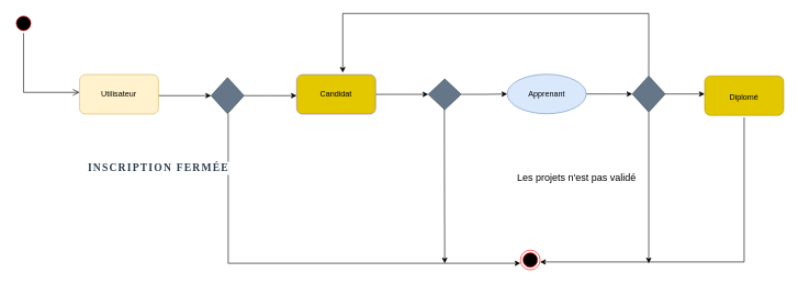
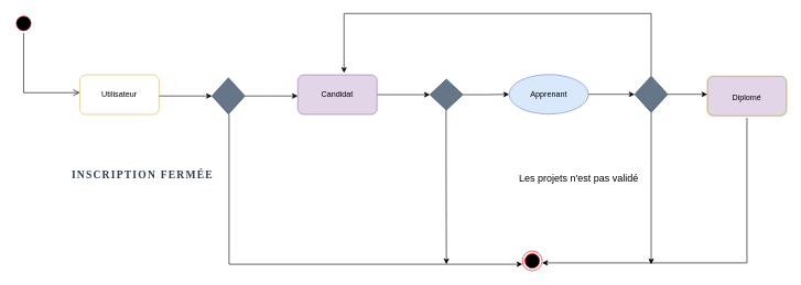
  <mxCell id="0" />
  <mxCell id="1" parent="0" />
  <mxCell id="2" value="" style="ellipse;html=1;shape=startState;fillColor=#000000;strokeColor=#ff0000;" vertex="1" parent="1"><mxGeometry x="20" y="20" width="30" height="30" as="geometry" /></mxCell>
  <mxCell id="3" value="" style="edgeStyle=orthogonalEdgeStyle;html=1;verticalAlign=bottom;endArrow=open;endSize=8;strokeColor=#000000;rounded=0;" edge="1" source="2" parent="1"><mxGeometry relative="1" as="geometry"><mxPoint x="120" y="140" as="targetPoint" /><Array as="points"><mxPoint x="35" y="140" /></Array></mxGeometry></mxCell>
  <mxCell id="4" style="edgeStyle=orthogonalEdgeStyle;rounded=0;orthogonalLoop=1;jettySize=auto;html=1;strokeColor=#000000;" edge="1" parent="1"><mxGeometry relative="1" as="geometry"><mxPoint x="320" y="145" as="targetPoint" /><mxPoint x="230" y="145" as="sourcePoint" /></mxGeometry></mxCell>
  <mxCell id="5" style="edgeStyle=orthogonalEdgeStyle;rounded=0;orthogonalLoop=1;jettySize=auto;html=1;strokeColor=#000000;" edge="1" parent="1" source="7"><mxGeometry relative="1" as="geometry"><mxPoint x="450" y="145" as="targetPoint" /></mxGeometry></mxCell>
  <mxCell id="6" style="edgeStyle=orthogonalEdgeStyle;rounded=0;orthogonalLoop=1;jettySize=auto;html=1;strokeColor=#000000;entryX=0;entryY=0.667;entryDx=0;entryDy=0;entryPerimeter=0;" edge="1" parent="1" target="23"><mxGeometry relative="1" as="geometry"><mxPoint x="781" y="400" as="targetPoint" /><mxPoint x="346" y="172.5" as="sourcePoint" /><Array as="points"><mxPoint x="346" y="400" /></Array></mxGeometry></mxCell>
  <mxCell id="7" value="" style="rhombus;whiteSpace=wrap;html=1;fillColor=#647687;fontColor=#ffffff;strokeColor=#314354;" vertex="1" parent="1"><mxGeometry x="320" y="117.5" width="50" height="55" as="geometry" /></mxCell>
  <mxCell id="8" style="edgeStyle=orthogonalEdgeStyle;rounded=0;orthogonalLoop=1;jettySize=auto;html=1;strokeColor=#000000;startArrow=none;" edge="1" parent="1" source="16" target="15"><mxGeometry relative="1" as="geometry"><mxPoint x="680" y="143" as="targetPoint" /></mxGeometry></mxCell>
  <mxCell id="9" style="edgeStyle=orthogonalEdgeStyle;rounded=0;orthogonalLoop=1;jettySize=auto;html=1;entryX=0;entryY=0.5;entryDx=0;entryDy=0;strokeColor=#000000;" edge="1" parent="1" source="10" target="16"><mxGeometry relative="1" as="geometry" /></mxCell>
- <mxCell id="10" value="Candidat" style="rounded=1;whiteSpace=wrap;html=1;fillColor=#e3c800;strokeColor=#9673a6;" vertex="1" parent="1"><mxGeometry x="450" y="113" width="120" height="60" as="geometry" /></mxCell>
- <mxCell id="11" value="Utilisateur" style="rounded=1;whiteSpace=wrap;html=1;fillColor=#fff2cc;strokeColor=#d6b656;" vertex="1" parent="1"><mxGeometry x="120" y="113" width="120" height="60" as="geometry" /></mxCell>
- <mxCell id="12" value="&lt;p class=&quot;mb-4 fs-title&quot; style=&quot;box-sizing: border-box ; margin-top: 0px ; margin-bottom: 10px ; text-transform: uppercase ; letter-spacing: 2px ; color: rgb(44 , 62 , 80) ; font-weight: 700 ; font-family: &amp;#34;montserrat&amp;#34; ; background-color: rgb(255 , 255 , 255) ; font-size: 16px&quot;&gt;&lt;font style=&quot;font-size: 16px&quot;&gt;INSCRIPTION FERMÉE&lt;/font&gt;&lt;/p&gt;&lt;div style=&quot;font-size: 16px&quot;&gt;&lt;br&gt;&lt;/div&gt;" style="text;html=1;align=center;verticalAlign=middle;resizable=0;points=[];autosize=1;strokeColor=none;fillColor=none;" vertex="1" parent="1"><mxGeometry x="125" y="250" width="230" height="40" as="geometry" /></mxCell>
+ <mxCell id="10" value="Candidat" style="rounded=1;whiteSpace=wrap;html=1;fillColor=#e1d5e7;strokeColor=#9673a6;" vertex="1" parent="1"><mxGeometry x="450" y="113" width="120" height="60" as="geometry" /></mxCell>
+ <mxCell id="11" value="Utilisateur" style="rounded=1;whiteSpace=wrap;html=1;fillColor=#ffffff;strokeColor=#d6b656;" vertex="1" parent="1"><mxGeometry x="120" y="113" width="120" height="60" as="geometry" /></mxCell>
+ <mxCell id="12" value="&lt;p class=&quot;mb-4 fs-title&quot; style=&quot;box-sizing: border-box ; margin-top: 0px ; margin-bottom: 10px ; text-transform: uppercase ; letter-spacing: 2px ; color: rgb(44 , 62 , 80) ; font-weight: 700 ; font-family: &amp;#34;montserrat&amp;#34; ; background-color: rgb(255 , 255 , 255) ; font-size: 16px&quot;&gt;&lt;font style=&quot;font-size: 16px&quot;&gt;INSCRIPTION FERMÉE&lt;/font&gt;&lt;/p&gt;&lt;div style=&quot;font-size: 16px&quot;&gt;&lt;br&gt;&lt;/div&gt;" style="text;html=1;align=center;verticalAlign=middle;resizable=0;points=[];autosize=1;strokeColor=none;fillColor=none;" vertex="1" parent="1"><mxGeometry x="100" y="260" width="230" height="40" as="geometry" /></mxCell>
  <mxCell id="13" style="edgeStyle=orthogonalEdgeStyle;rounded=0;orthogonalLoop=1;jettySize=auto;html=1;strokeColor=#000000;" edge="1" parent="1"><mxGeometry relative="1" as="geometry"><mxPoint x="675" y="400" as="targetPoint" /><mxPoint x="674.5" y="160" as="sourcePoint" /><Array as="points"><mxPoint x="674.5" y="227.5" /><mxPoint x="674.5" y="227.5" /></Array></mxGeometry></mxCell>
  <mxCell id="14" style="edgeStyle=orthogonalEdgeStyle;rounded=0;orthogonalLoop=1;jettySize=auto;html=1;fontSize=16;strokeColor=#000000;" edge="1" parent="1" source="15"><mxGeometry relative="1" as="geometry"><mxPoint x="960" y="142.5" as="targetPoint" /></mxGeometry></mxCell>
  <mxCell id="15" value="Apprenant" style="ellipse;whiteSpace=wrap;html=1;fillColor=#dae8fc;strokeColor=#6c8ebf;" vertex="1" parent="1"><mxGeometry x="770" y="112.5" width="120" height="60" as="geometry" /></mxCell>
  <mxCell id="16" value="" style="rhombus;whiteSpace=wrap;html=1;fillColor=#647687;fontColor=#ffffff;strokeColor=#314354;" vertex="1" parent="1"><mxGeometry x="650" y="119.5" width="50" height="47" as="geometry" /></mxCell>
  <mxCell id="17" style="edgeStyle=orthogonalEdgeStyle;rounded=0;orthogonalLoop=1;jettySize=auto;html=1;fontSize=16;strokeColor=#000000;" edge="1" parent="1" source="20"><mxGeometry relative="1" as="geometry"><mxPoint x="1070" y="142.5" as="targetPoint" /></mxGeometry></mxCell>
  <mxCell id="18" style="edgeStyle=orthogonalEdgeStyle;rounded=0;orthogonalLoop=1;jettySize=auto;html=1;fontSize=12;strokeColor=#000000;" edge="1" parent="1" source="20"><mxGeometry relative="1" as="geometry"><mxPoint x="520" y="110" as="targetPoint" /><Array as="points"><mxPoint x="985" y="20" /><mxPoint x="520" y="20" /></Array></mxGeometry></mxCell>
  <mxCell id="19" style="edgeStyle=orthogonalEdgeStyle;rounded=0;orthogonalLoop=1;jettySize=auto;html=1;fontSize=15;strokeColor=#000000;" edge="1" parent="1" source="20"><mxGeometry relative="1" as="geometry"><mxPoint x="985" y="400" as="targetPoint" /></mxGeometry></mxCell>
  <mxCell id="20" value="" style="rhombus;whiteSpace=wrap;html=1;fontSize=16;fillColor=#647687;fontColor=#ffffff;strokeColor=#314354;" vertex="1" parent="1"><mxGeometry x="960" y="115" width="50" height="55" as="geometry" /></mxCell>
  <mxCell id="21" style="edgeStyle=orthogonalEdgeStyle;rounded=0;orthogonalLoop=1;jettySize=auto;html=1;fontSize=12;strokeColor=#000000;entryX=1;entryY=0.5;entryDx=0;entryDy=0;" edge="1" parent="1"><mxGeometry relative="1" as="geometry"><mxPoint x="820" y="398" as="targetPoint" /><mxPoint x="1130" y="178" as="sourcePoint" /><Array as="points"><mxPoint x="1130" y="398" /></Array></mxGeometry></mxCell>
- <mxCell id="22" value="&lt;font style=&quot;font-size: 12px&quot;&gt;Diplomé&lt;/font&gt;" style="rounded=1;whiteSpace=wrap;html=1;fontSize=16;fillColor=#e3c800;fontColor=#000000;strokeColor=#B09500;" vertex="1" parent="1"><mxGeometry x="1070" y="115" width="120" height="60" as="geometry" /></mxCell>
+ <mxCell id="22" value="&lt;font style=&quot;font-size: 12px&quot;&gt;Diplomé&lt;/font&gt;" style="rounded=1;whiteSpace=wrap;html=1;fontSize=16;fillColor=#e1d5e7;fontColor=#000000;strokeColor=#B09500;" vertex="1" parent="1"><mxGeometry x="1070" y="115" width="120" height="60" as="geometry" /></mxCell>
  <mxCell id="23" value="" style="ellipse;html=1;shape=endState;fillColor=#000000;strokeColor=#ff0000;fontSize=15;" vertex="1" parent="1"><mxGeometry x="790" y="380" width="30" height="30" as="geometry" /></mxCell>
  <mxCell id="24" value="Les projets n'est pas validé" style="text;html=1;align=center;verticalAlign=middle;resizable=0;points=[];autosize=1;strokeColor=none;fillColor=none;fontSize=15;" vertex="1" parent="1"><mxGeometry x="775" y="260" width="200" height="20" as="geometry" /></mxCell>
